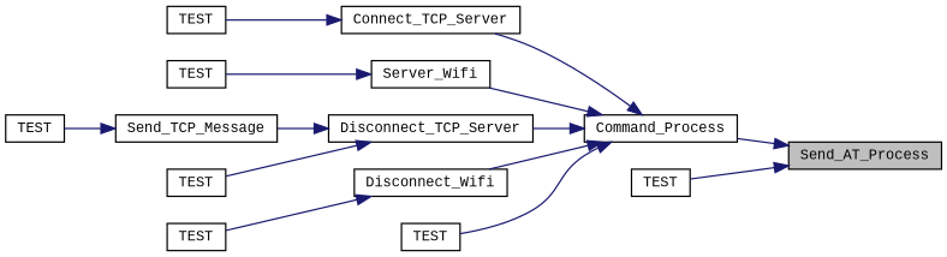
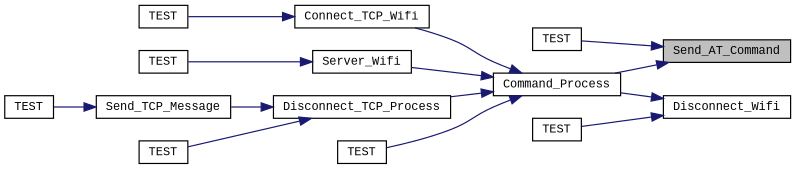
  digraph {
    fontname="Liberation Mono"
    rankdir=RL
    node [color=black fillcolor=white fontname="Liberation Mono" fontsize=10 shape=record style=filled]
    edge [color=midnightblue dir=back fontname="Liberation Mono" fontsize=10 labelfontname=Helvetica labelfontsize=10 style=solid]
-   n1 [fillcolor=grey75 fontcolor=black height=0.2 label=Send_AT_Process width=0.4]
+   n1 [fillcolor=grey75 fontcolor=black height=0.2 label=Send_AT_Command width=0.4]
    n2 [height=0.2 label=Command_Process width=0.4]
    n3 [height=0.2 label=TEST width=0.4]
-   n4 [height=0.2 label=Connect_TCP_Server width=0.4]
+   n4 [height=0.2 label=Connect_TCP_Wifi width=0.4]
    n5 [height=0.2 label=Server_Wifi width=0.4]
-   n6 [height=0.2 label=Disconnect_TCP_Server width=0.4]
+   n6 [height=0.2 label=Disconnect_TCP_Process width=0.4]
    n7 [height=0.2 label=Disconnect_Wifi width=0.4]
    n8 [height=0.2 label=TEST width=0.4]
    n9 [height=0.2 label=TEST width=0.4]
    n10 [height=0.2 label=TEST width=0.4]
    n11 [height=0.2 label=Send_TCP_Message width=0.4]
    n12 [height=0.2 label=TEST width=0.4]
    n13 [height=0.2 label=TEST width=0.4]
    n14 [height=0.2 label=TEST width=0.4]
    n1 -> n2
    n1 -> n3
    n2 -> n4
    n2 -> n5
    n2 -> n6
-   n2 -> n7
+   n7 -> n2
    n2 -> n8
    n4 -> n9
    n5 -> n10
    n6 -> n11
    n6 -> n12
    n7 -> n13
    n11 -> n14
  }
